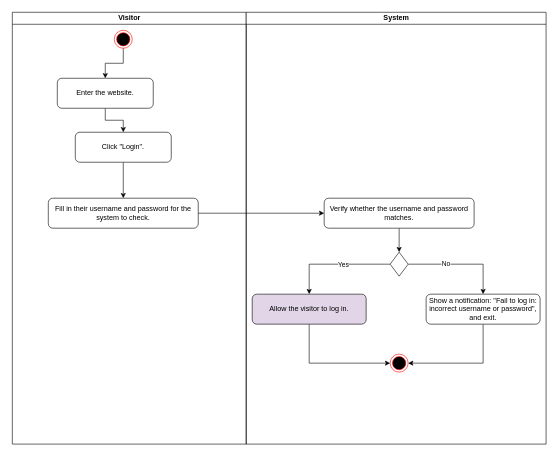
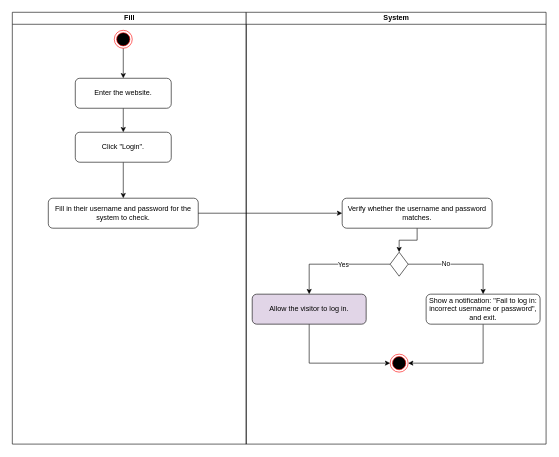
  <mxCell id="0" />
  <mxCell id="1" parent="0" />
- <mxCell id="2" value="Visitor" style="swimlane;html=1;startSize=20;" parent="1" vertex="1"><mxGeometry x="20" y="20" width="390" height="720" as="geometry" /></mxCell>
+ <mxCell id="2" value="Fill" style="swimlane;html=1;startSize=20;" parent="1" vertex="1"><mxGeometry x="20" y="20" width="390" height="720" as="geometry" /></mxCell>
  <mxCell id="3" style="edgeStyle=orthogonalEdgeStyle;rounded=0;orthogonalLoop=1;jettySize=auto;html=1;exitX=0.5;exitY=1;exitDx=0;exitDy=0;entryX=0.5;entryY=0;entryDx=0;entryDy=0;" parent="2" source="4" target="6" edge="1"><mxGeometry relative="1" as="geometry" /></mxCell>
- <mxCell id="4" value="Enter the website." style="rounded=1;whiteSpace=wrap;html=1;" parent="2" vertex="1"><mxGeometry x="75" y="110" width="160" height="50" as="geometry" /></mxCell>
+ <mxCell id="4" value="Enter the website." style="rounded=1;whiteSpace=wrap;html=1;" parent="2" vertex="1"><mxGeometry x="105" y="110" width="160" height="50" as="geometry" /></mxCell>
  <mxCell id="5" style="edgeStyle=orthogonalEdgeStyle;rounded=0;orthogonalLoop=1;jettySize=auto;html=1;exitX=0.5;exitY=1;exitDx=0;exitDy=0;entryX=0.5;entryY=0;entryDx=0;entryDy=0;" parent="2" source="6" target="8" edge="1"><mxGeometry relative="1" as="geometry" /></mxCell>
  <mxCell id="6" value="Click &quot;Login&quot;." style="rounded=1;whiteSpace=wrap;html=1;" parent="2" vertex="1"><mxGeometry x="105" y="200" width="160" height="50" as="geometry" /></mxCell>
  <mxCell id="7" style="edgeStyle=orthogonalEdgeStyle;rounded=0;orthogonalLoop=1;jettySize=auto;html=1;" parent="2" source="9" target="4" edge="1"><mxGeometry relative="1" as="geometry" /></mxCell>
  <mxCell id="8" value="Fill in their username and password for the system to check." style="rounded=1;whiteSpace=wrap;html=1;" parent="2" vertex="1"><mxGeometry x="60" y="310" width="250" height="50" as="geometry" /></mxCell>
  <mxCell id="9" value="" style="ellipse;html=1;shape=endState;fillColor=#000000;strokeColor=#ff0000;" parent="2" vertex="1"><mxGeometry x="170" y="30" width="30" height="30" as="geometry" /></mxCell>
  <mxCell id="10" value="System" style="swimlane;html=1;startSize=20;" parent="1" vertex="1"><mxGeometry x="410" y="20" width="500" height="720" as="geometry" /></mxCell>
  <mxCell id="11" style="edgeStyle=orthogonalEdgeStyle;rounded=0;orthogonalLoop=1;jettySize=auto;html=1;entryX=0.5;entryY=0;entryDx=0;entryDy=0;" parent="10" source="12" target="18" edge="1"><mxGeometry relative="1" as="geometry" /></mxCell>
- <mxCell id="12" value="Verify whether the username and password matches." style="rounded=1;whiteSpace=wrap;html=1;" parent="10" vertex="1"><mxGeometry x="130" y="310" width="250" height="50" as="geometry" /></mxCell>
+ <mxCell id="12" value="Verify whether the username and password matches." style="rounded=1;whiteSpace=wrap;html=1;" parent="10" vertex="1"><mxGeometry x="160" y="310" width="250" height="50" as="geometry" /></mxCell>
  <mxCell id="13" value="" style="ellipse;html=1;shape=endState;fillColor=#000000;strokeColor=#ff0000;" parent="10" vertex="1"><mxGeometry x="240" y="570" width="30" height="30" as="geometry" /></mxCell>
  <mxCell id="14" style="edgeStyle=orthogonalEdgeStyle;rounded=0;orthogonalLoop=1;jettySize=auto;html=1;entryX=0.5;entryY=0;entryDx=0;entryDy=0;" parent="10" source="18" target="20" edge="1"><mxGeometry relative="1" as="geometry" /></mxCell>
  <mxCell id="15" value="Yes" style="edgeLabel;html=1;align=center;verticalAlign=middle;resizable=0;points=[];" parent="14" vertex="1" connectable="0"><mxGeometry x="-0.15" relative="1" as="geometry"><mxPoint as="offset" /></mxGeometry></mxCell>
  <mxCell id="16" style="edgeStyle=orthogonalEdgeStyle;rounded=0;orthogonalLoop=1;jettySize=auto;html=1;exitX=1;exitY=0.5;exitDx=0;exitDy=0;" parent="10" source="18" target="22" edge="1"><mxGeometry relative="1" as="geometry" /></mxCell>
  <mxCell id="17" value="No" style="edgeLabel;html=1;align=center;verticalAlign=middle;resizable=0;points=[];" parent="16" vertex="1" connectable="0"><mxGeometry x="-0.295" y="1" relative="1" as="geometry"><mxPoint as="offset" /></mxGeometry></mxCell>
  <mxCell id="18" value="" style="rhombus;whiteSpace=wrap;html=1;" parent="10" vertex="1"><mxGeometry x="240" y="400" width="30" height="40" as="geometry" /></mxCell>
  <mxCell id="19" style="edgeStyle=orthogonalEdgeStyle;rounded=0;orthogonalLoop=1;jettySize=auto;html=1;exitX=0.5;exitY=1;exitDx=0;exitDy=0;entryX=0;entryY=0.5;entryDx=0;entryDy=0;" parent="10" source="20" target="13" edge="1"><mxGeometry relative="1" as="geometry" /></mxCell>
  <mxCell id="20" value="Allow the visitor to log in." style="rounded=1;whiteSpace=wrap;html=1;fillColor=#e1d5e7;" parent="10" vertex="1"><mxGeometry x="10" y="470" width="190" height="50" as="geometry" /></mxCell>
  <mxCell id="21" style="edgeStyle=orthogonalEdgeStyle;rounded=0;orthogonalLoop=1;jettySize=auto;html=1;exitX=0.5;exitY=1;exitDx=0;exitDy=0;entryX=1;entryY=0.5;entryDx=0;entryDy=0;" parent="10" source="22" target="13" edge="1"><mxGeometry relative="1" as="geometry" /></mxCell>
  <mxCell id="22" value="Show a notification: &quot;Fail to log in: incorrect username or password&quot;, and exit." style="rounded=1;whiteSpace=wrap;html=1;" parent="10" vertex="1"><mxGeometry x="300" y="470" width="190" height="50" as="geometry" /></mxCell>
  <mxCell id="23" style="edgeStyle=orthogonalEdgeStyle;rounded=0;orthogonalLoop=1;jettySize=auto;html=1;" parent="1" source="8" target="12" edge="1"><mxGeometry relative="1" as="geometry" /></mxCell>
